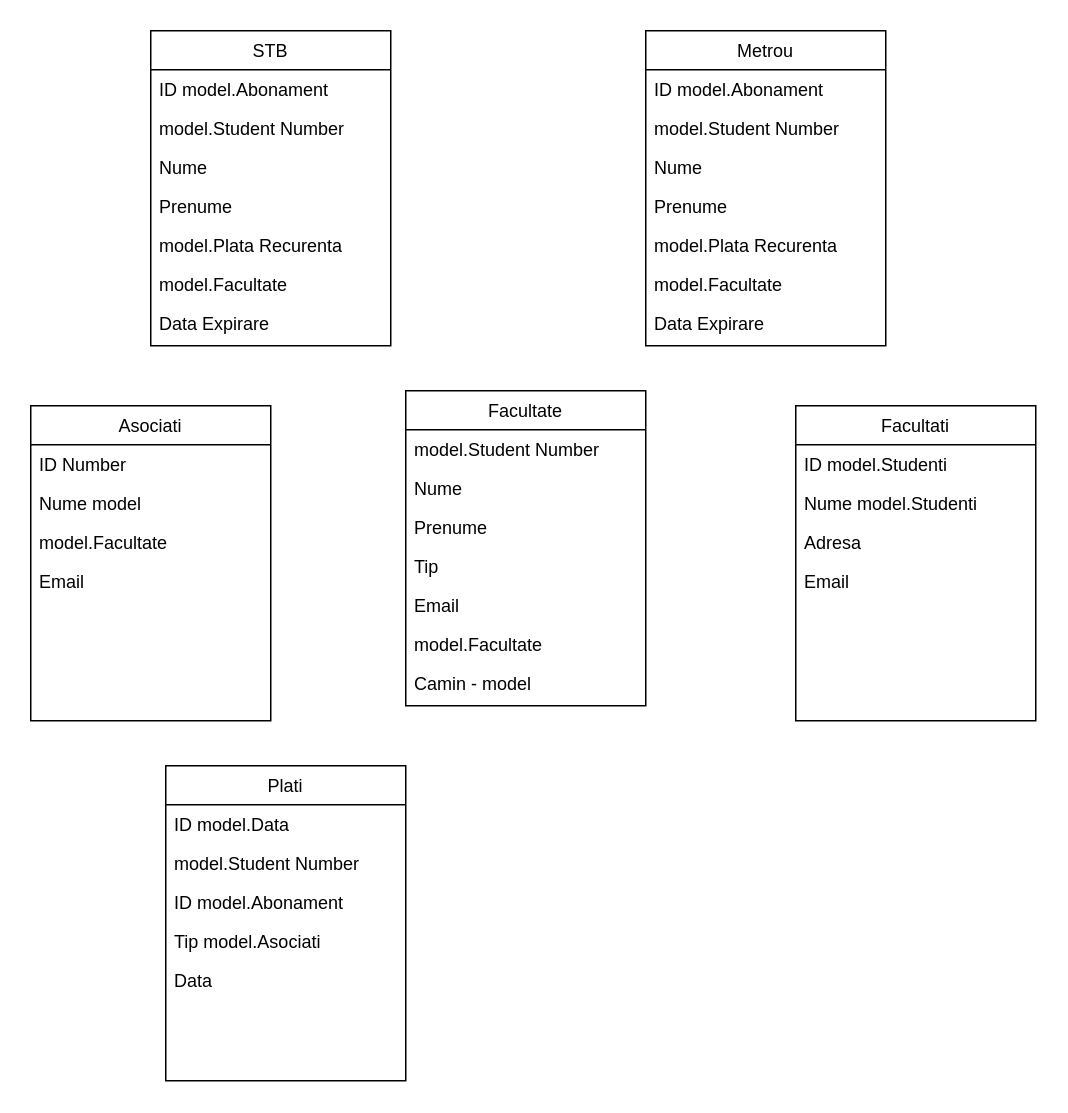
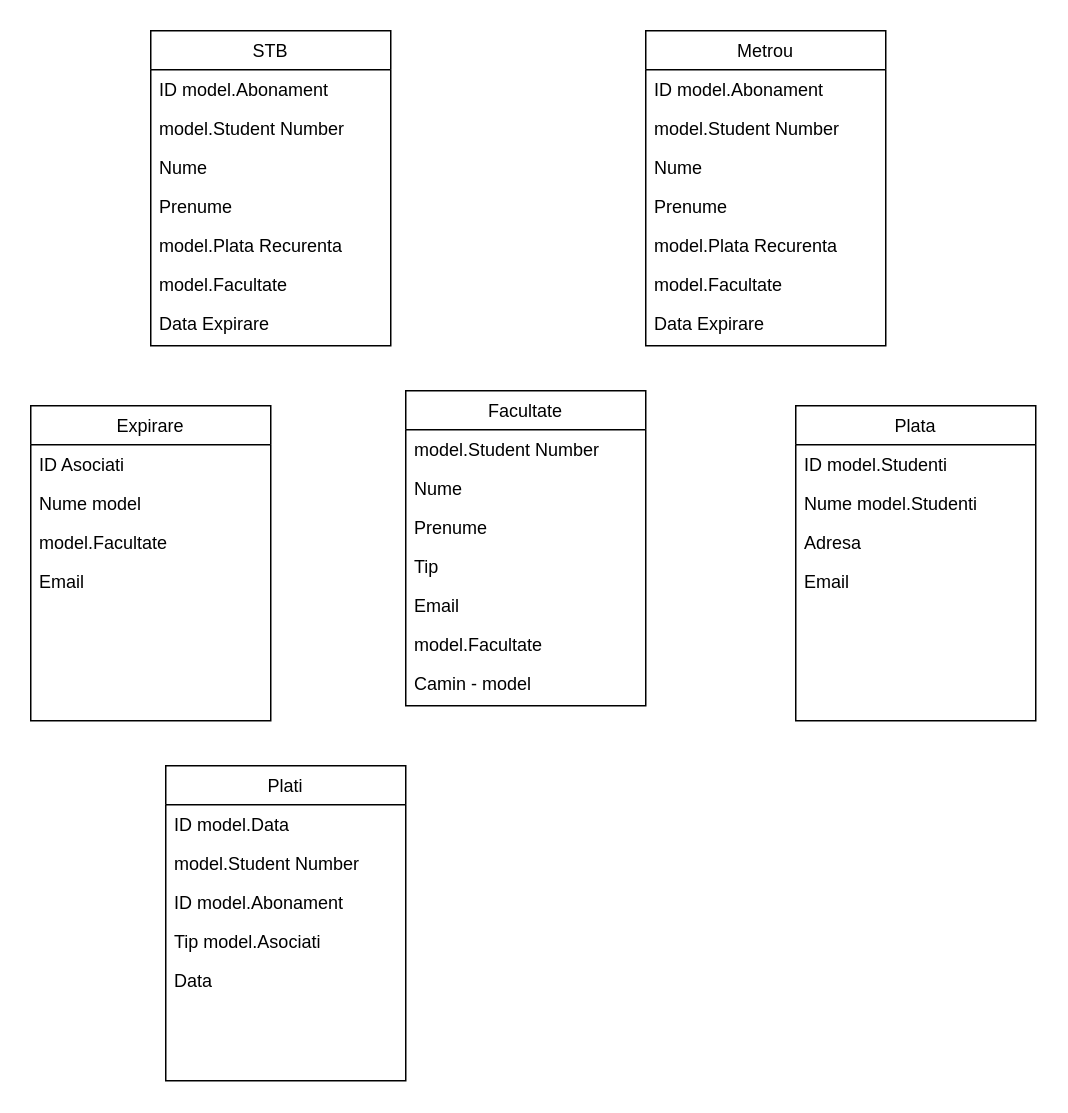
  <mxCell id="0" />
  <mxCell id="1" parent="0" />
  <mxCell id="2" value="Facultate" style="swimlane;fontStyle=0;align=center;verticalAlign=top;childLayout=stackLayout;horizontal=1;startSize=26;horizontalStack=0;resizeParent=1;resizeLast=0;collapsible=1;marginBottom=0;rounded=0;shadow=0;strokeWidth=1;" parent="1" vertex="1"><mxGeometry x="270" y="260" width="160" height="210" as="geometry"><mxRectangle x="130" y="380" width="160" height="26" as="alternateBounds" /></mxGeometry></mxCell>
  <mxCell id="3" value="model.Student Number" style="text;align=left;verticalAlign=top;spacingLeft=4;spacingRight=4;overflow=hidden;rotatable=0;points=[[0,0.5],[1,0.5]];portConstraint=eastwest;" parent="2" vertex="1"><mxGeometry y="26" width="160" height="26" as="geometry" /></mxCell>
  <mxCell id="4" value="Nume" style="text;align=left;verticalAlign=top;spacingLeft=4;spacingRight=4;overflow=hidden;rotatable=0;points=[[0,0.5],[1,0.5]];portConstraint=eastwest;" vertex="1" parent="2"><mxGeometry y="52" width="160" height="26" as="geometry" /></mxCell>
  <mxCell id="5" value="Prenume" style="text;align=left;verticalAlign=top;spacingLeft=4;spacingRight=4;overflow=hidden;rotatable=0;points=[[0,0.5],[1,0.5]];portConstraint=eastwest;" vertex="1" parent="2"><mxGeometry y="78" width="160" height="26" as="geometry" /></mxCell>
  <mxCell id="6" value="Tip" style="text;align=left;verticalAlign=top;spacingLeft=4;spacingRight=4;overflow=hidden;rotatable=0;points=[[0,0.5],[1,0.5]];portConstraint=eastwest;" vertex="1" parent="2"><mxGeometry y="104" width="160" height="26" as="geometry" /></mxCell>
  <mxCell id="7" value="Email" style="text;align=left;verticalAlign=top;spacingLeft=4;spacingRight=4;overflow=hidden;rotatable=0;points=[[0,0.5],[1,0.5]];portConstraint=eastwest;" vertex="1" parent="2"><mxGeometry y="130" width="160" height="26" as="geometry" /></mxCell>
  <mxCell id="8" value="model.Facultate" style="text;align=left;verticalAlign=top;spacingLeft=4;spacingRight=4;overflow=hidden;rotatable=0;points=[[0,0.5],[1,0.5]];portConstraint=eastwest;" vertex="1" parent="2"><mxGeometry y="156" width="160" height="26" as="geometry" /></mxCell>
  <mxCell id="9" value="Camin - model" style="text;align=left;verticalAlign=top;spacingLeft=4;spacingRight=4;overflow=hidden;rotatable=0;points=[[0,0.5],[1,0.5]];portConstraint=eastwest;" vertex="1" parent="2"><mxGeometry y="182" width="160" height="26" as="geometry" /></mxCell>
  <mxCell id="10" value="STB" style="swimlane;fontStyle=0;align=center;verticalAlign=top;childLayout=stackLayout;horizontal=1;startSize=26;horizontalStack=0;resizeParent=1;resizeLast=0;collapsible=1;marginBottom=0;rounded=0;shadow=0;strokeWidth=1;" vertex="1" parent="1"><mxGeometry x="100" y="20" width="160" height="210" as="geometry"><mxRectangle x="130" y="380" width="160" height="26" as="alternateBounds" /></mxGeometry></mxCell>
  <mxCell id="11" value="ID model.Abonament" style="text;align=left;verticalAlign=top;spacingLeft=4;spacingRight=4;overflow=hidden;rotatable=0;points=[[0,0.5],[1,0.5]];portConstraint=eastwest;" vertex="1" parent="10"><mxGeometry y="26" width="160" height="26" as="geometry" /></mxCell>
  <mxCell id="12" value="model.Student Number" style="text;align=left;verticalAlign=top;spacingLeft=4;spacingRight=4;overflow=hidden;rotatable=0;points=[[0,0.5],[1,0.5]];portConstraint=eastwest;" vertex="1" parent="10"><mxGeometry y="52" width="160" height="26" as="geometry" /></mxCell>
  <mxCell id="13" value="Nume" style="text;align=left;verticalAlign=top;spacingLeft=4;spacingRight=4;overflow=hidden;rotatable=0;points=[[0,0.5],[1,0.5]];portConstraint=eastwest;" vertex="1" parent="10"><mxGeometry y="78" width="160" height="26" as="geometry" /></mxCell>
  <mxCell id="14" value="Prenume" style="text;align=left;verticalAlign=top;spacingLeft=4;spacingRight=4;overflow=hidden;rotatable=0;points=[[0,0.5],[1,0.5]];portConstraint=eastwest;" vertex="1" parent="10"><mxGeometry y="104" width="160" height="26" as="geometry" /></mxCell>
  <mxCell id="15" value="model.Plata Recurenta" style="text;align=left;verticalAlign=top;spacingLeft=4;spacingRight=4;overflow=hidden;rotatable=0;points=[[0,0.5],[1,0.5]];portConstraint=eastwest;" vertex="1" parent="10"><mxGeometry y="130" width="160" height="26" as="geometry" /></mxCell>
  <mxCell id="16" value="model.Facultate" style="text;align=left;verticalAlign=top;spacingLeft=4;spacingRight=4;overflow=hidden;rotatable=0;points=[[0,0.5],[1,0.5]];portConstraint=eastwest;" vertex="1" parent="10"><mxGeometry y="156" width="160" height="26" as="geometry" /></mxCell>
  <mxCell id="17" value="Data Expirare" style="text;align=left;verticalAlign=top;spacingLeft=4;spacingRight=4;overflow=hidden;rotatable=0;points=[[0,0.5],[1,0.5]];portConstraint=eastwest;" vertex="1" parent="10"><mxGeometry y="182" width="160" height="26" as="geometry" /></mxCell>
  <mxCell id="18" value="Metrou" style="swimlane;fontStyle=0;align=center;verticalAlign=top;childLayout=stackLayout;horizontal=1;startSize=26;horizontalStack=0;resizeParent=1;resizeLast=0;collapsible=1;marginBottom=0;rounded=0;shadow=0;strokeWidth=1;" vertex="1" parent="1"><mxGeometry x="430" y="20" width="160" height="210" as="geometry"><mxRectangle x="130" y="380" width="160" height="26" as="alternateBounds" /></mxGeometry></mxCell>
  <mxCell id="19" value="ID model.Abonament" style="text;align=left;verticalAlign=top;spacingLeft=4;spacingRight=4;overflow=hidden;rotatable=0;points=[[0,0.5],[1,0.5]];portConstraint=eastwest;" vertex="1" parent="18"><mxGeometry y="26" width="160" height="26" as="geometry" /></mxCell>
  <mxCell id="20" value="model.Student Number" style="text;align=left;verticalAlign=top;spacingLeft=4;spacingRight=4;overflow=hidden;rotatable=0;points=[[0,0.5],[1,0.5]];portConstraint=eastwest;" vertex="1" parent="18"><mxGeometry y="52" width="160" height="26" as="geometry" /></mxCell>
  <mxCell id="21" value="Nume" style="text;align=left;verticalAlign=top;spacingLeft=4;spacingRight=4;overflow=hidden;rotatable=0;points=[[0,0.5],[1,0.5]];portConstraint=eastwest;" vertex="1" parent="18"><mxGeometry y="78" width="160" height="26" as="geometry" /></mxCell>
  <mxCell id="22" value="Prenume" style="text;align=left;verticalAlign=top;spacingLeft=4;spacingRight=4;overflow=hidden;rotatable=0;points=[[0,0.5],[1,0.5]];portConstraint=eastwest;" vertex="1" parent="18"><mxGeometry y="104" width="160" height="26" as="geometry" /></mxCell>
  <mxCell id="23" value="model.Plata Recurenta" style="text;align=left;verticalAlign=top;spacingLeft=4;spacingRight=4;overflow=hidden;rotatable=0;points=[[0,0.5],[1,0.5]];portConstraint=eastwest;" vertex="1" parent="18"><mxGeometry y="130" width="160" height="26" as="geometry" /></mxCell>
  <mxCell id="24" value="model.Facultate" style="text;align=left;verticalAlign=top;spacingLeft=4;spacingRight=4;overflow=hidden;rotatable=0;points=[[0,0.5],[1,0.5]];portConstraint=eastwest;" vertex="1" parent="18"><mxGeometry y="156" width="160" height="26" as="geometry" /></mxCell>
  <mxCell id="25" value="Data Expirare" style="text;align=left;verticalAlign=top;spacingLeft=4;spacingRight=4;overflow=hidden;rotatable=0;points=[[0,0.5],[1,0.5]];portConstraint=eastwest;" vertex="1" parent="18"><mxGeometry y="182" width="160" height="26" as="geometry" /></mxCell>
- <mxCell id="26" value="Facultati" style="swimlane;fontStyle=0;align=center;verticalAlign=top;childLayout=stackLayout;horizontal=1;startSize=26;horizontalStack=0;resizeParent=1;resizeLast=0;collapsible=1;marginBottom=0;rounded=0;shadow=0;strokeWidth=1;" vertex="1" parent="1"><mxGeometry x="530" y="270" width="160" height="210" as="geometry"><mxRectangle x="130" y="380" width="160" height="26" as="alternateBounds" /></mxGeometry></mxCell>
+ <mxCell id="26" value="Plata" style="swimlane;fontStyle=0;align=center;verticalAlign=top;childLayout=stackLayout;horizontal=1;startSize=26;horizontalStack=0;resizeParent=1;resizeLast=0;collapsible=1;marginBottom=0;rounded=0;shadow=0;strokeWidth=1;" vertex="1" parent="1"><mxGeometry x="530" y="270" width="160" height="210" as="geometry"><mxRectangle x="130" y="380" width="160" height="26" as="alternateBounds" /></mxGeometry></mxCell>
  <mxCell id="27" value="ID model.Studenti" style="text;align=left;verticalAlign=top;spacingLeft=4;spacingRight=4;overflow=hidden;rotatable=0;points=[[0,0.5],[1,0.5]];portConstraint=eastwest;" vertex="1" parent="26"><mxGeometry y="26" width="160" height="26" as="geometry" /></mxCell>
  <mxCell id="28" value="Nume model.Studenti" style="text;align=left;verticalAlign=top;spacingLeft=4;spacingRight=4;overflow=hidden;rotatable=0;points=[[0,0.5],[1,0.5]];portConstraint=eastwest;" vertex="1" parent="26"><mxGeometry y="52" width="160" height="26" as="geometry" /></mxCell>
  <mxCell id="29" value="Adresa" style="text;align=left;verticalAlign=top;spacingLeft=4;spacingRight=4;overflow=hidden;rotatable=0;points=[[0,0.5],[1,0.5]];portConstraint=eastwest;" vertex="1" parent="26"><mxGeometry y="78" width="160" height="26" as="geometry" /></mxCell>
  <mxCell id="30" value="Email" style="text;align=left;verticalAlign=top;spacingLeft=4;spacingRight=4;overflow=hidden;rotatable=0;points=[[0,0.5],[1,0.5]];portConstraint=eastwest;" vertex="1" parent="26"><mxGeometry y="104" width="160" height="26" as="geometry" /></mxCell>
  <mxCell id="31" value="" style="text;align=left;verticalAlign=top;spacingLeft=4;spacingRight=4;overflow=hidden;rotatable=0;points=[[0,0.5],[1,0.5]];portConstraint=eastwest;" vertex="1" parent="26"><mxGeometry y="130" width="160" height="26" as="geometry" /></mxCell>
  <mxCell id="32" value="" style="text;align=left;verticalAlign=top;spacingLeft=4;spacingRight=4;overflow=hidden;rotatable=0;points=[[0,0.5],[1,0.5]];portConstraint=eastwest;" vertex="1" parent="26"><mxGeometry y="156" width="160" height="26" as="geometry" /></mxCell>
- <mxCell id="33" value="Asociati" style="swimlane;fontStyle=0;align=center;verticalAlign=top;childLayout=stackLayout;horizontal=1;startSize=26;horizontalStack=0;resizeParent=1;resizeLast=0;collapsible=1;marginBottom=0;rounded=0;shadow=0;strokeWidth=1;" vertex="1" parent="1"><mxGeometry x="20" y="270" width="160" height="210" as="geometry"><mxRectangle x="130" y="380" width="160" height="26" as="alternateBounds" /></mxGeometry></mxCell>
- <mxCell id="34" value="ID Number" style="text;align=left;verticalAlign=top;spacingLeft=4;spacingRight=4;overflow=hidden;rotatable=0;points=[[0,0.5],[1,0.5]];portConstraint=eastwest;" vertex="1" parent="33"><mxGeometry y="26" width="160" height="26" as="geometry" /></mxCell>
+ <mxCell id="33" value="Expirare" style="swimlane;fontStyle=0;align=center;verticalAlign=top;childLayout=stackLayout;horizontal=1;startSize=26;horizontalStack=0;resizeParent=1;resizeLast=0;collapsible=1;marginBottom=0;rounded=0;shadow=0;strokeWidth=1;" vertex="1" parent="1"><mxGeometry x="20" y="270" width="160" height="210" as="geometry"><mxRectangle x="130" y="380" width="160" height="26" as="alternateBounds" /></mxGeometry></mxCell>
+ <mxCell id="34" value="ID Asociati" style="text;align=left;verticalAlign=top;spacingLeft=4;spacingRight=4;overflow=hidden;rotatable=0;points=[[0,0.5],[1,0.5]];portConstraint=eastwest;" vertex="1" parent="33"><mxGeometry y="26" width="160" height="26" as="geometry" /></mxCell>
  <mxCell id="35" value="Nume model" style="text;align=left;verticalAlign=top;spacingLeft=4;spacingRight=4;overflow=hidden;rotatable=0;points=[[0,0.5],[1,0.5]];portConstraint=eastwest;" vertex="1" parent="33"><mxGeometry y="52" width="160" height="26" as="geometry" /></mxCell>
  <mxCell id="36" value="model.Facultate" style="text;align=left;verticalAlign=top;spacingLeft=4;spacingRight=4;overflow=hidden;rotatable=0;points=[[0,0.5],[1,0.5]];portConstraint=eastwest;" vertex="1" parent="33"><mxGeometry y="78" width="160" height="26" as="geometry" /></mxCell>
  <mxCell id="37" value="Email" style="text;align=left;verticalAlign=top;spacingLeft=4;spacingRight=4;overflow=hidden;rotatable=0;points=[[0,0.5],[1,0.5]];portConstraint=eastwest;" vertex="1" parent="33"><mxGeometry y="104" width="160" height="26" as="geometry" /></mxCell>
  <mxCell id="38" value="" style="text;align=left;verticalAlign=top;spacingLeft=4;spacingRight=4;overflow=hidden;rotatable=0;points=[[0,0.5],[1,0.5]];portConstraint=eastwest;" vertex="1" parent="33"><mxGeometry y="130" width="160" height="26" as="geometry" /></mxCell>
  <mxCell id="39" value="" style="text;align=left;verticalAlign=top;spacingLeft=4;spacingRight=4;overflow=hidden;rotatable=0;points=[[0,0.5],[1,0.5]];portConstraint=eastwest;" vertex="1" parent="33"><mxGeometry y="156" width="160" height="26" as="geometry" /></mxCell>
  <mxCell id="40" value="Plati" style="swimlane;fontStyle=0;align=center;verticalAlign=top;childLayout=stackLayout;horizontal=1;startSize=26;horizontalStack=0;resizeParent=1;resizeLast=0;collapsible=1;marginBottom=0;rounded=0;shadow=0;strokeWidth=1;" vertex="1" parent="1"><mxGeometry x="110" y="510" width="160" height="210" as="geometry"><mxRectangle x="130" y="380" width="160" height="26" as="alternateBounds" /></mxGeometry></mxCell>
  <mxCell id="41" value="ID model.Data" style="text;align=left;verticalAlign=top;spacingLeft=4;spacingRight=4;overflow=hidden;rotatable=0;points=[[0,0.5],[1,0.5]];portConstraint=eastwest;" vertex="1" parent="40"><mxGeometry y="26" width="160" height="26" as="geometry" /></mxCell>
  <mxCell id="42" value="model.Student Number" style="text;align=left;verticalAlign=top;spacingLeft=4;spacingRight=4;overflow=hidden;rotatable=0;points=[[0,0.5],[1,0.5]];portConstraint=eastwest;" vertex="1" parent="40"><mxGeometry y="52" width="160" height="26" as="geometry" /></mxCell>
  <mxCell id="43" value="ID model.Abonament" style="text;align=left;verticalAlign=top;spacingLeft=4;spacingRight=4;overflow=hidden;rotatable=0;points=[[0,0.5],[1,0.5]];portConstraint=eastwest;" vertex="1" parent="40"><mxGeometry y="78" width="160" height="26" as="geometry" /></mxCell>
  <mxCell id="44" value="Tip model.Asociati" style="text;align=left;verticalAlign=top;spacingLeft=4;spacingRight=4;overflow=hidden;rotatable=0;points=[[0,0.5],[1,0.5]];portConstraint=eastwest;" vertex="1" parent="40"><mxGeometry y="104" width="160" height="26" as="geometry" /></mxCell>
  <mxCell id="45" value="Data" style="text;align=left;verticalAlign=top;spacingLeft=4;spacingRight=4;overflow=hidden;rotatable=0;points=[[0,0.5],[1,0.5]];portConstraint=eastwest;" vertex="1" parent="40"><mxGeometry y="130" width="160" height="26" as="geometry" /></mxCell>
